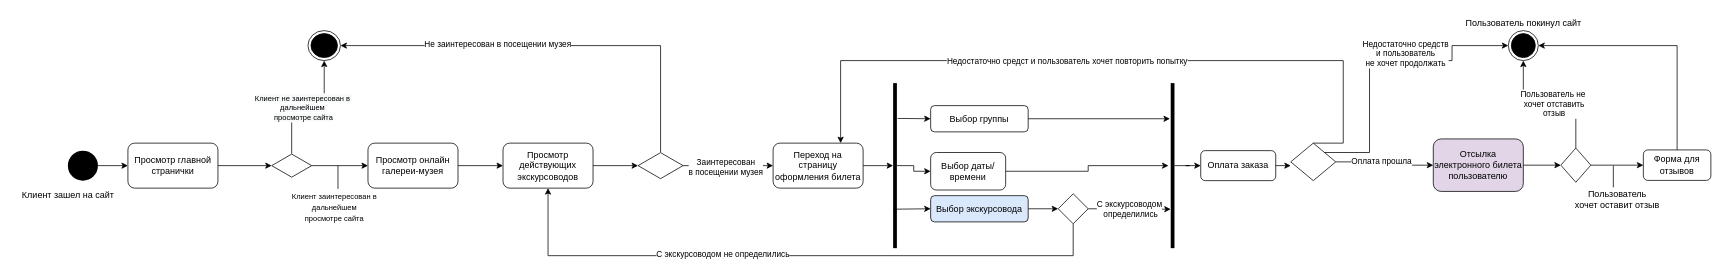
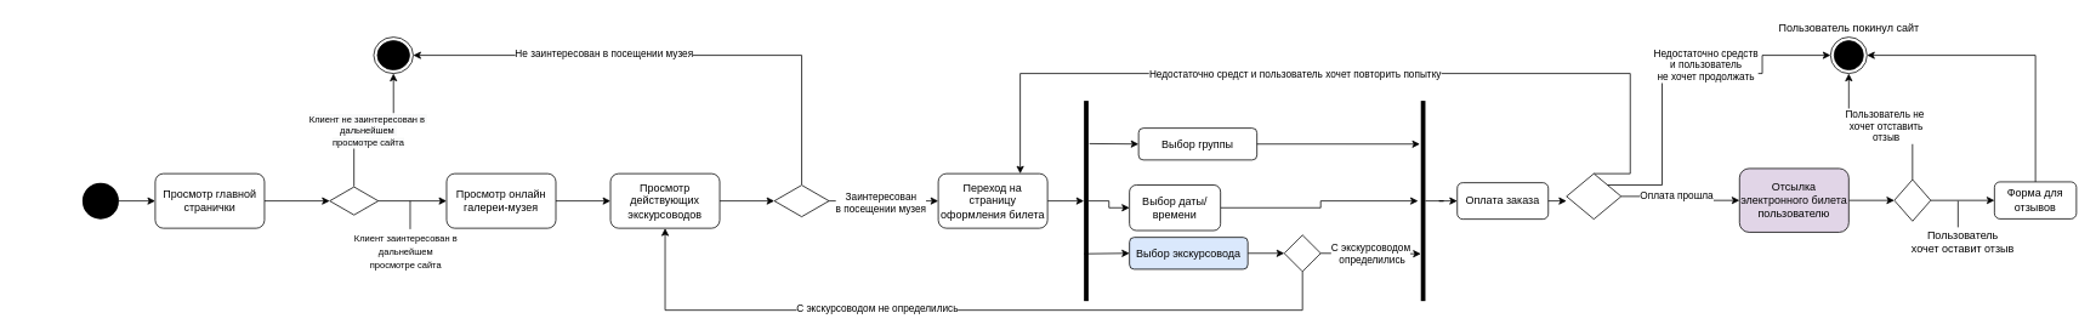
  <mxCell id="0" />
  <mxCell id="1" parent="0" />
  <mxCell id="2" style="edgeStyle=orthogonalEdgeStyle;rounded=0;orthogonalLoop=1;jettySize=auto;html=1;exitX=1;exitY=0.5;exitDx=0;exitDy=0;entryX=0;entryY=0.5;entryDx=0;entryDy=0;" edge="1" parent="1" source="3" target="5"><mxGeometry relative="1" as="geometry" /></mxCell>
  <mxCell id="3" value="" style="ellipse;fillColor=#000000;strokeColor=none;" vertex="1" parent="1"><mxGeometry x="90" y="200" width="40" height="40" as="geometry" /></mxCell>
  <mxCell id="4" style="edgeStyle=orthogonalEdgeStyle;rounded=0;orthogonalLoop=1;jettySize=auto;html=1;exitX=1;exitY=0.5;exitDx=0;exitDy=0;" edge="1" parent="1" source="5" target="9"><mxGeometry relative="1" as="geometry" /></mxCell>
  <mxCell id="5" value="Просмотр главной странички" style="rounded=1;whiteSpace=wrap;html=1;" vertex="1" parent="1"><mxGeometry x="170" y="190" width="120" height="60" as="geometry" /></mxCell>
  <mxCell id="6" value="" style="edgeStyle=orthogonalEdgeStyle;rounded=0;orthogonalLoop=1;jettySize=auto;html=1;" edge="1" parent="1" source="9" target="11"><mxGeometry relative="1" as="geometry" /></mxCell>
  <mxCell id="7" value="" style="edgeStyle=orthogonalEdgeStyle;rounded=0;orthogonalLoop=1;jettySize=auto;html=1;" edge="1" parent="1" source="9" target="21"><mxGeometry relative="1" as="geometry" /></mxCell>
  <mxCell id="8" value="&lt;span style=&quot;font-size: 10px ; background-color: rgb(248 , 249 , 250)&quot;&gt;Клиент не заинтересован в&amp;nbsp;&lt;/span&gt;&lt;br style=&quot;font-size: 10px&quot;&gt;&lt;span style=&quot;font-size: 10px ; background-color: rgb(248 , 249 , 250)&quot;&gt;дальнейшем&amp;nbsp;&lt;/span&gt;&lt;br style=&quot;font-size: 10px&quot;&gt;&lt;span style=&quot;font-size: 10px ; background-color: rgb(248 , 249 , 250)&quot;&gt;просмотре сайта&lt;/span&gt;" style="edgeLabel;html=1;align=center;verticalAlign=middle;resizable=0;points=[];" vertex="1" connectable="0" parent="7"><mxGeometry x="-0.082" relative="1" as="geometry"><mxPoint as="offset" /></mxGeometry></mxCell>
  <mxCell id="9" value="" style="html=1;whiteSpace=wrap;aspect=fixed;shape=isoRectangle;" vertex="1" parent="1"><mxGeometry x="361.66" y="204" width="53.33" height="32" as="geometry" /></mxCell>
  <mxCell id="10" value="" style="edgeStyle=orthogonalEdgeStyle;rounded=0;orthogonalLoop=1;jettySize=auto;html=1;startArrow=none;startFill=0;endArrow=classic;endFill=1;" edge="1" parent="1" source="11" target="13"><mxGeometry relative="1" as="geometry" /></mxCell>
  <mxCell id="11" value="Просмотр онлайн галереи-музея" style="rounded=1;whiteSpace=wrap;html=1;" vertex="1" parent="1"><mxGeometry x="490" y="190" width="120" height="60" as="geometry" /></mxCell>
  <mxCell id="12" value="" style="edgeStyle=orthogonalEdgeStyle;rounded=0;orthogonalLoop=1;jettySize=auto;html=1;startArrow=none;startFill=0;endArrow=classic;endFill=1;" edge="1" parent="1" source="13" target="16"><mxGeometry relative="1" as="geometry" /></mxCell>
  <mxCell id="13" value="Просмотр &lt;br&gt;действующих экскурсоводов" style="rounded=1;whiteSpace=wrap;html=1;" vertex="1" parent="1"><mxGeometry x="670" y="190" width="120" height="60" as="geometry" /></mxCell>
  <mxCell id="14" value="" style="edgeStyle=orthogonalEdgeStyle;rounded=0;orthogonalLoop=1;jettySize=auto;html=1;" edge="1" parent="1" source="16" target="18"><mxGeometry relative="1" as="geometry" /></mxCell>
  <mxCell id="15" value="Заинтересован &lt;br&gt;в посещении музея" style="edgeLabel;html=1;align=center;verticalAlign=middle;resizable=0;points=[];" vertex="1" connectable="0" parent="14"><mxGeometry x="-0.071" y="-1" relative="1" as="geometry"><mxPoint as="offset" /></mxGeometry></mxCell>
  <mxCell id="16" value="&lt;font style=&quot;font-size: 10px&quot;&gt;&lt;br&gt;&lt;/font&gt;" style="html=1;whiteSpace=wrap;aspect=fixed;shape=isoRectangle;" vertex="1" parent="1"><mxGeometry x="850" y="202" width="60" height="36" as="geometry" /></mxCell>
  <mxCell id="17" value="" style="edgeStyle=orthogonalEdgeStyle;rounded=0;orthogonalLoop=1;jettySize=auto;html=1;startArrow=none;startFill=0;endArrow=classic;endFill=1;" edge="1" parent="1" source="18" target="22"><mxGeometry relative="1" as="geometry" /></mxCell>
  <mxCell id="18" value="Переход на страницу&lt;br&gt;оформления билета" style="rounded=1;whiteSpace=wrap;html=1;" vertex="1" parent="1"><mxGeometry x="1030" y="190" width="120" height="60" as="geometry" /></mxCell>
  <mxCell id="19" style="edgeStyle=orthogonalEdgeStyle;rounded=0;orthogonalLoop=1;jettySize=auto;html=1;exitX=1;exitY=0.5;exitDx=0;exitDy=0;startArrow=classic;startFill=1;endArrow=none;endFill=0;" edge="1" parent="1" source="21" target="16"><mxGeometry relative="1" as="geometry"><mxPoint x="823" y="160" as="targetPoint" /></mxGeometry></mxCell>
  <mxCell id="20" value="Не заинтересован в посещении музея" style="edgeLabel;html=1;align=center;verticalAlign=middle;resizable=0;points=[];" vertex="1" connectable="0" parent="19"><mxGeometry x="-0.266" y="3" relative="1" as="geometry"><mxPoint as="offset" /></mxGeometry></mxCell>
  <mxCell id="21" value="" style="ellipse;html=1;shape=endState;fillColor=#000000;strokeColor=#000000;" vertex="1" parent="1"><mxGeometry x="409.99" y="40" width="43.34" height="40" as="geometry" /></mxCell>
  <mxCell id="22" value="" style="html=1;points=[];perimeter=orthogonalPerimeter;fillColor=#000000;strokeColor=none;" vertex="1" parent="1"><mxGeometry x="1190" y="110" width="5" height="220" as="geometry" /></mxCell>
  <mxCell id="23" value="" style="edgeStyle=orthogonalEdgeStyle;rounded=0;orthogonalLoop=1;jettySize=auto;html=1;startArrow=none;startFill=0;endArrow=classic;endFill=1;" edge="1" parent="1" source="24" target="33"><mxGeometry relative="1" as="geometry" /></mxCell>
  <mxCell id="24" value="Выбор экскурсовода" style="rounded=1;whiteSpace=wrap;html=1;fillColor=#dae8fc;" vertex="1" parent="1"><mxGeometry x="1240" y="260" width="130" height="35" as="geometry" /></mxCell>
  <mxCell id="25" value="" style="edgeStyle=orthogonalEdgeStyle;rounded=0;orthogonalLoop=1;jettySize=auto;html=1;startArrow=classic;startFill=1;endArrow=none;endFill=0;" edge="1" parent="1" source="27" target="22"><mxGeometry relative="1" as="geometry" /></mxCell>
  <mxCell id="26" value="" style="edgeStyle=orthogonalEdgeStyle;rounded=0;orthogonalLoop=1;jettySize=auto;html=1;startArrow=none;startFill=0;endArrow=classic;endFill=1;entryX=-0.6;entryY=0.5;entryDx=0;entryDy=0;entryPerimeter=0;" edge="1" parent="1" source="27" target="35"><mxGeometry relative="1" as="geometry" /></mxCell>
  <mxCell id="27" value="Выбор даты/времени" style="rounded=1;whiteSpace=wrap;html=1;" vertex="1" parent="1"><mxGeometry x="1240" y="202.5" width="100" height="50" as="geometry" /></mxCell>
- <mxCell id="28" value="Выбор группы" style="rounded=1;whiteSpace=wrap;html=1;" vertex="1" parent="1"><mxGeometry x="1240" y="140" width="130" height="35" as="geometry" /></mxCell>
+ <mxCell id="28" value="Выбор группы" style="rounded=1;whiteSpace=wrap;html=1;" vertex="1" parent="1"><mxGeometry x="1250" y="140" width="130" height="35" as="geometry" /></mxCell>
  <mxCell id="29" value="" style="endArrow=none;html=1;exitX=0;exitY=0.5;exitDx=0;exitDy=0;entryX=1.2;entryY=0.214;entryDx=0;entryDy=0;entryPerimeter=0;startArrow=classic;startFill=1;endFill=0;" edge="1" parent="1" source="28" target="22"><mxGeometry width="50" height="50" relative="1" as="geometry"><mxPoint x="1150" y="240" as="sourcePoint" /><mxPoint x="1200" y="190" as="targetPoint" /></mxGeometry></mxCell>
  <mxCell id="30" value="" style="endArrow=none;html=1;exitX=0;exitY=0.5;exitDx=0;exitDy=0;endFill=0;startArrow=classic;startFill=1;entryX=0;entryY=0.764;entryDx=0;entryDy=0;entryPerimeter=0;" edge="1" parent="1" target="22"><mxGeometry width="50" height="50" relative="1" as="geometry"><mxPoint x="1240" y="277.5" as="sourcePoint" /><mxPoint x="1200" y="277" as="targetPoint" /><Array as="points" /></mxGeometry></mxCell>
  <mxCell id="31" style="edgeStyle=orthogonalEdgeStyle;rounded=0;orthogonalLoop=1;jettySize=auto;html=1;exitX=0.5;exitY=1;exitDx=0;exitDy=0;startArrow=none;startFill=0;endArrow=classic;endFill=1;entryX=0.5;entryY=1;entryDx=0;entryDy=0;" edge="1" parent="1" source="33" target="13"><mxGeometry relative="1" as="geometry"><mxPoint x="780" y="260" as="targetPoint" /><Array as="points"><mxPoint x="1430" y="340" /><mxPoint x="730" y="340" /></Array></mxGeometry></mxCell>
  <mxCell id="32" value="С экскурсоводом не определились" style="edgeLabel;html=1;align=center;verticalAlign=middle;resizable=0;points=[];" vertex="1" connectable="0" parent="31"><mxGeometry x="0.225" y="-3" relative="1" as="geometry"><mxPoint as="offset" /></mxGeometry></mxCell>
  <mxCell id="33" value="" style="rhombus;whiteSpace=wrap;html=1;" vertex="1" parent="1"><mxGeometry x="1410" y="257.5" width="40" height="40" as="geometry" /></mxCell>
  <mxCell id="34" value="" style="edgeStyle=orthogonalEdgeStyle;rounded=0;orthogonalLoop=1;jettySize=auto;html=1;startArrow=none;startFill=0;endArrow=classic;endFill=1;" edge="1" parent="1" source="35" target="38"><mxGeometry relative="1" as="geometry" /></mxCell>
  <mxCell id="35" value="" style="html=1;points=[];perimeter=orthogonalPerimeter;fillColor=#000000;strokeColor=none;" vertex="1" parent="1"><mxGeometry x="1560" y="110" width="5" height="220" as="geometry" /></mxCell>
  <mxCell id="36" value="С экскурсоводом &lt;br&gt;&amp;nbsp;определились" style="endArrow=none;html=1;entryX=1;entryY=0.5;entryDx=0;entryDy=0;endFill=0;startArrow=classic;startFill=1;exitX=0;exitY=0.764;exitDx=0;exitDy=0;exitPerimeter=0;" edge="1" parent="1" source="35" target="33"><mxGeometry width="50" height="50" relative="1" as="geometry"><mxPoint x="1790" y="260" as="sourcePoint" /><mxPoint x="1296" y="287.08" as="targetPoint" /><Array as="points" /></mxGeometry></mxCell>
  <mxCell id="37" value="" style="endArrow=none;html=1;exitX=-0.2;exitY=0.216;exitDx=0;exitDy=0;entryX=1;entryY=0.5;entryDx=0;entryDy=0;endFill=0;startArrow=classic;startFill=1;exitPerimeter=0;" edge="1" parent="1" source="35" target="28"><mxGeometry width="50" height="50" relative="1" as="geometry"><mxPoint x="1370" y="287.5" as="sourcePoint" /><mxPoint x="1296" y="287.08" as="targetPoint" /><Array as="points" /></mxGeometry></mxCell>
  <mxCell id="38" value="Оплата заказа" style="rounded=1;whiteSpace=wrap;html=1;" vertex="1" parent="1"><mxGeometry x="1600" y="200" width="100" height="40" as="geometry" /></mxCell>
  <mxCell id="39" value="" style="edgeStyle=orthogonalEdgeStyle;rounded=0;orthogonalLoop=1;jettySize=auto;html=1;startArrow=none;startFill=0;endArrow=classic;endFill=1;" edge="1" parent="1" source="46" target="48"><mxGeometry relative="1" as="geometry" /></mxCell>
  <mxCell id="40" value="Да" style="edgeLabel;html=1;align=center;verticalAlign=middle;resizable=0;points=[];" vertex="1" connectable="0" parent="39"><mxGeometry x="-0.067" y="2" relative="1" as="geometry"><mxPoint as="offset" /></mxGeometry></mxCell>
  <mxCell id="41" value="Оплата прошла" style="edgeLabel;html=1;align=center;verticalAlign=middle;resizable=0;points=[];" vertex="1" connectable="0" parent="39"><mxGeometry x="-0.109" y="2" relative="1" as="geometry"><mxPoint as="offset" /></mxGeometry></mxCell>
  <mxCell id="42" style="edgeStyle=orthogonalEdgeStyle;rounded=0;orthogonalLoop=1;jettySize=auto;html=1;exitX=0.5;exitY=0;exitDx=0;exitDy=0;entryX=0.75;entryY=0;entryDx=0;entryDy=0;startArrow=none;startFill=0;endArrow=classic;endFill=1;" edge="1" parent="1" source="46" target="18"><mxGeometry relative="1" as="geometry"><Array as="points"><mxPoint x="1790" y="80" /><mxPoint x="1120" y="80" /></Array></mxGeometry></mxCell>
  <mxCell id="43" value="Недостаточно средст и пользователь хочет повторить попытку" style="edgeLabel;html=1;align=center;verticalAlign=middle;resizable=0;points=[];" vertex="1" connectable="0" parent="42"><mxGeometry x="0.117" relative="1" as="geometry"><mxPoint as="offset" /></mxGeometry></mxCell>
  <mxCell id="44" style="edgeStyle=orthogonalEdgeStyle;rounded=0;orthogonalLoop=1;jettySize=auto;html=1;exitX=1;exitY=0;exitDx=0;exitDy=0;entryX=0;entryY=0.5;entryDx=0;entryDy=0;startArrow=none;startFill=0;endArrow=classic;endFill=1;" edge="1" parent="1" source="46" target="53"><mxGeometry relative="1" as="geometry"><Array as="points"><mxPoint x="1825" y="80" /><mxPoint x="1935" y="80" /><mxPoint x="1935" y="60" /></Array></mxGeometry></mxCell>
  <mxCell id="45" value="Недостаточно средств&lt;br&gt;и пользователь&lt;br&gt;не хочет продолжать" style="edgeLabel;html=1;align=center;verticalAlign=middle;resizable=0;points=[];" vertex="1" connectable="0" parent="44"><mxGeometry x="0.048" relative="1" as="geometry"><mxPoint x="26.69" y="-10" as="offset" /></mxGeometry></mxCell>
  <mxCell id="46" value="" style="rhombus;whiteSpace=wrap;html=1;" vertex="1" parent="1"><mxGeometry x="1720" y="190" width="60" height="50" as="geometry" /></mxCell>
  <mxCell id="47" value="" style="edgeStyle=orthogonalEdgeStyle;rounded=0;orthogonalLoop=1;jettySize=auto;html=1;startArrow=none;startFill=0;endArrow=classic;endFill=1;entryX=0;entryY=0.5;entryDx=0;entryDy=0;" edge="1" parent="1" source="48" target="52"><mxGeometry relative="1" as="geometry"><mxPoint x="2430" y="219.38" as="targetPoint" /></mxGeometry></mxCell>
  <mxCell id="48" value="Отсылка электронного билета пользователю" style="rounded=1;whiteSpace=wrap;html=1;fillColor=#e1d5e7;" vertex="1" parent="1"><mxGeometry x="1910" y="184.38" width="120" height="70" as="geometry" /></mxCell>
  <mxCell id="49" value="" style="edgeStyle=orthogonalEdgeStyle;rounded=0;orthogonalLoop=1;jettySize=auto;html=1;startArrow=none;startFill=0;endArrow=classic;endFill=1;" edge="1" parent="1" source="52" target="56"><mxGeometry relative="1" as="geometry" /></mxCell>
  <mxCell id="50" style="edgeStyle=orthogonalEdgeStyle;rounded=0;orthogonalLoop=1;jettySize=auto;html=1;exitX=0.5;exitY=0;exitDx=0;exitDy=0;entryX=0.5;entryY=1;entryDx=0;entryDy=0;startArrow=none;startFill=0;endArrow=classic;endFill=1;" edge="1" parent="1" source="52" target="53"><mxGeometry relative="1" as="geometry" /></mxCell>
  <mxCell id="51" value="Пользователь не&amp;nbsp;&lt;br&gt;хочет отставить&lt;br&gt;отзыв" style="edgeLabel;html=1;align=center;verticalAlign=middle;resizable=0;points=[];" vertex="1" connectable="0" parent="50"><mxGeometry x="-0.053" y="-1" relative="1" as="geometry"><mxPoint as="offset" /></mxGeometry></mxCell>
  <mxCell id="52" value="" style="rhombus;whiteSpace=wrap;html=1;" vertex="1" parent="1"><mxGeometry x="2080" y="196.57" width="40" height="45.62" as="geometry" /></mxCell>
  <mxCell id="53" value="" style="ellipse;html=1;shape=endState;fillColor=#000000;strokeColor=#000000;" vertex="1" parent="1"><mxGeometry x="2010" y="40" width="40" height="40" as="geometry" /></mxCell>
  <mxCell id="54" value="Пользователь покинул сайт" style="text;html=1;align=center;verticalAlign=middle;resizable=0;points=[];autosize=1;" vertex="1" parent="1"><mxGeometry x="1945" y="20" width="170" height="20" as="geometry" /></mxCell>
  <mxCell id="55" style="edgeStyle=orthogonalEdgeStyle;rounded=0;orthogonalLoop=1;jettySize=auto;html=1;exitX=0.5;exitY=0;exitDx=0;exitDy=0;entryX=1;entryY=0.5;entryDx=0;entryDy=0;startArrow=none;startFill=0;endArrow=classic;endFill=1;" edge="1" parent="1" source="56" target="53"><mxGeometry relative="1" as="geometry" /></mxCell>
  <mxCell id="56" value="Форма для отзывов" style="whiteSpace=wrap;html=1;rounded=1;" vertex="1" parent="1"><mxGeometry x="2190" y="199.07" width="90" height="40.62" as="geometry" /></mxCell>
- <mxCell id="57" value="Клиент зашел на сайт" style="text;html=1;align=center;verticalAlign=middle;resizable=0;points=[];autosize=1;" vertex="1" parent="1"><mxGeometry x="20" y="248.75" width="140" height="20" as="geometry" /></mxCell>
  <mxCell id="58" value="&lt;font style=&quot;font-size: 10px&quot;&gt;Клиент заинтересован в &lt;br&gt;дальнейшем &lt;br&gt;просмотре сайта&lt;/font&gt;" style="text;html=1;align=center;verticalAlign=middle;resizable=0;points=[];autosize=1;" vertex="1" parent="1"><mxGeometry x="380" y="250" width="130" height="50" as="geometry" /></mxCell>
  <mxCell id="59" value="" style="endArrow=none;html=1;" edge="1" parent="1"><mxGeometry width="50" height="50" relative="1" as="geometry"><mxPoint x="450" y="251" as="sourcePoint" /><mxPoint x="450" y="220" as="targetPoint" /></mxGeometry></mxCell>
  <mxCell id="60" value="" style="endArrow=classic;html=1;exitX=1;exitY=0.5;exitDx=0;exitDy=0;" edge="1" parent="1" source="38"><mxGeometry width="50" height="50" relative="1" as="geometry"><mxPoint x="1700" y="270" as="sourcePoint" /><mxPoint x="1720" y="220" as="targetPoint" /></mxGeometry></mxCell>
  <mxCell id="61" value="Пользователь&lt;br&gt;хочет оставит отзыв" style="text;html=1;align=center;verticalAlign=middle;resizable=0;points=[];autosize=1;" vertex="1" parent="1"><mxGeometry x="2090" y="250" width="130" height="30" as="geometry" /></mxCell>
  <mxCell id="62" value="" style="endArrow=none;html=1;" edge="1" parent="1"><mxGeometry width="50" height="50" relative="1" as="geometry"><mxPoint x="2150" y="249" as="sourcePoint" /><mxPoint x="2150" y="220" as="targetPoint" /></mxGeometry></mxCell>
